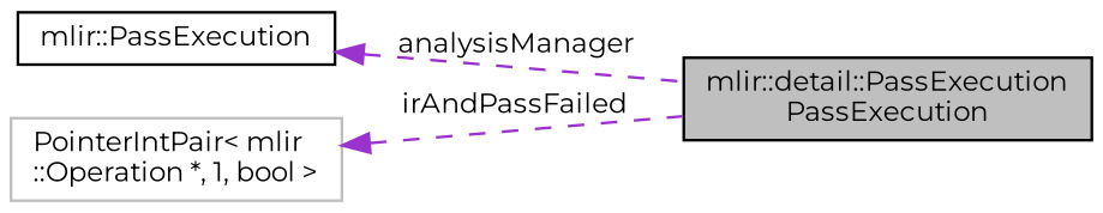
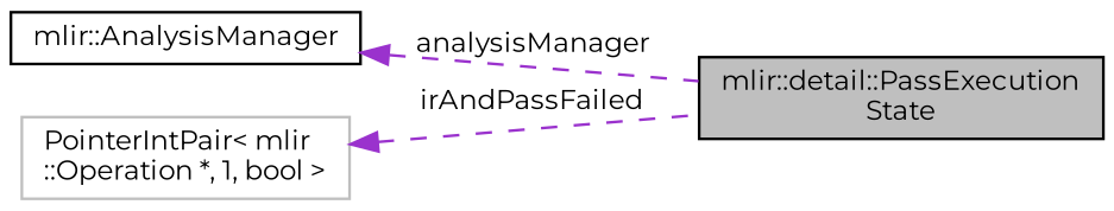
  digraph {
    fontname=Montserrat
    rankdir=LR
    node [color=black fontname=Montserrat fontsize=10 shape=record]
    edge [color=darkorchid3 dir=back fontname=Montserrat fontsize=10 labelfontname=Helvetica labelfontsize=10 style=dashed]
-   n1 [fillcolor=grey75 fontcolor=black height=0.2 label="mlir::detail::PassExecution\lPassExecution" style=filled width=0.4]
-   n2 [height=0.2 label="mlir::PassExecution" width=0.4]
+   n1 [fillcolor=grey75 fontcolor=black height=0.2 label="mlir::detail::PassExecution\lState" style=filled width=0.4]
+   n2 [height=0.2 label="mlir::AnalysisManager" width=0.4]
    n3 [color=grey75 height=0.2 label="PointerIntPair\< mlir\l::Operation *, 1, bool \>" width=0.4]
    n2 -> n1 [label=" analysisManager"]
    n3 -> n1 [label=" irAndPassFailed"]
  }
